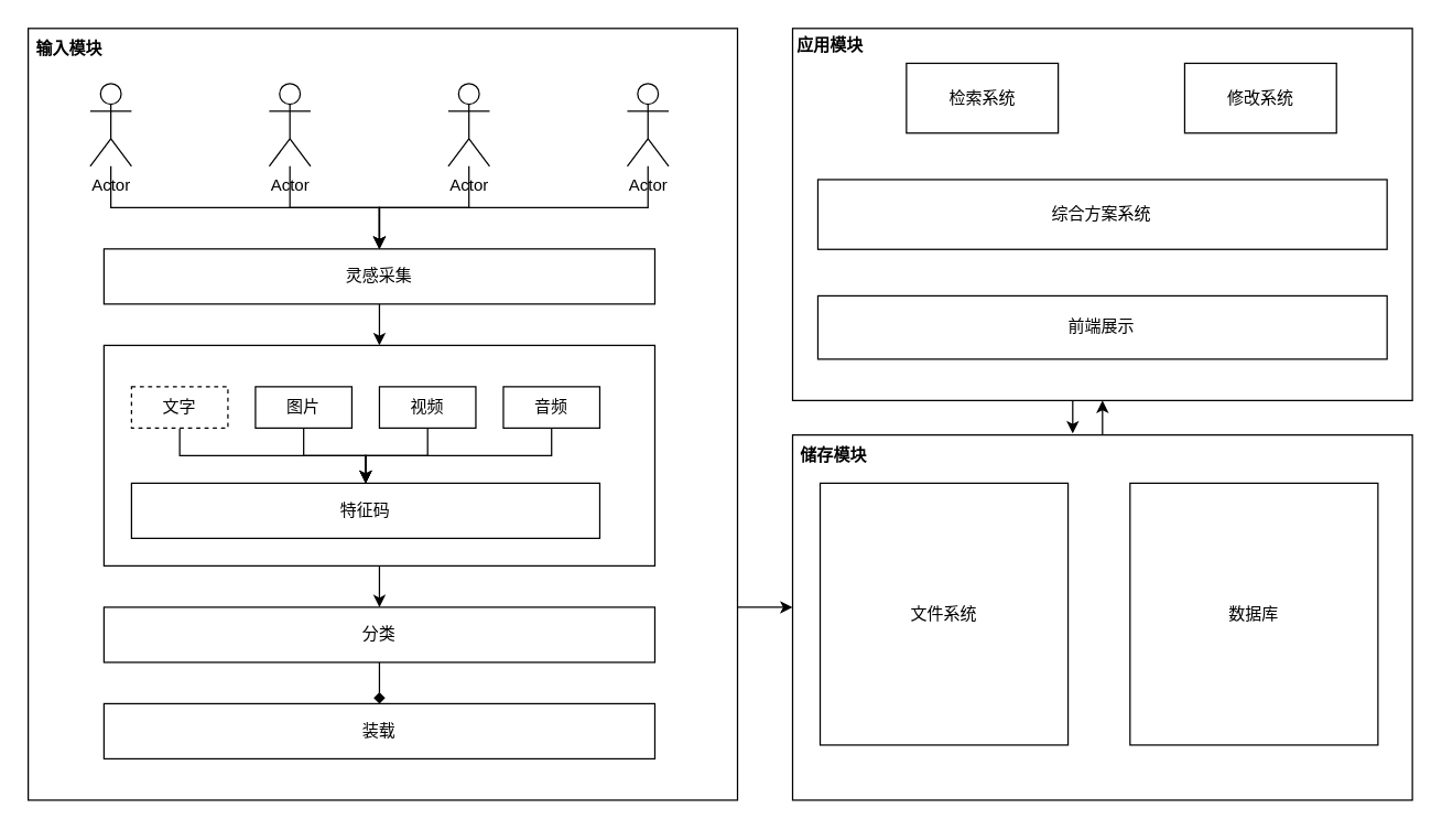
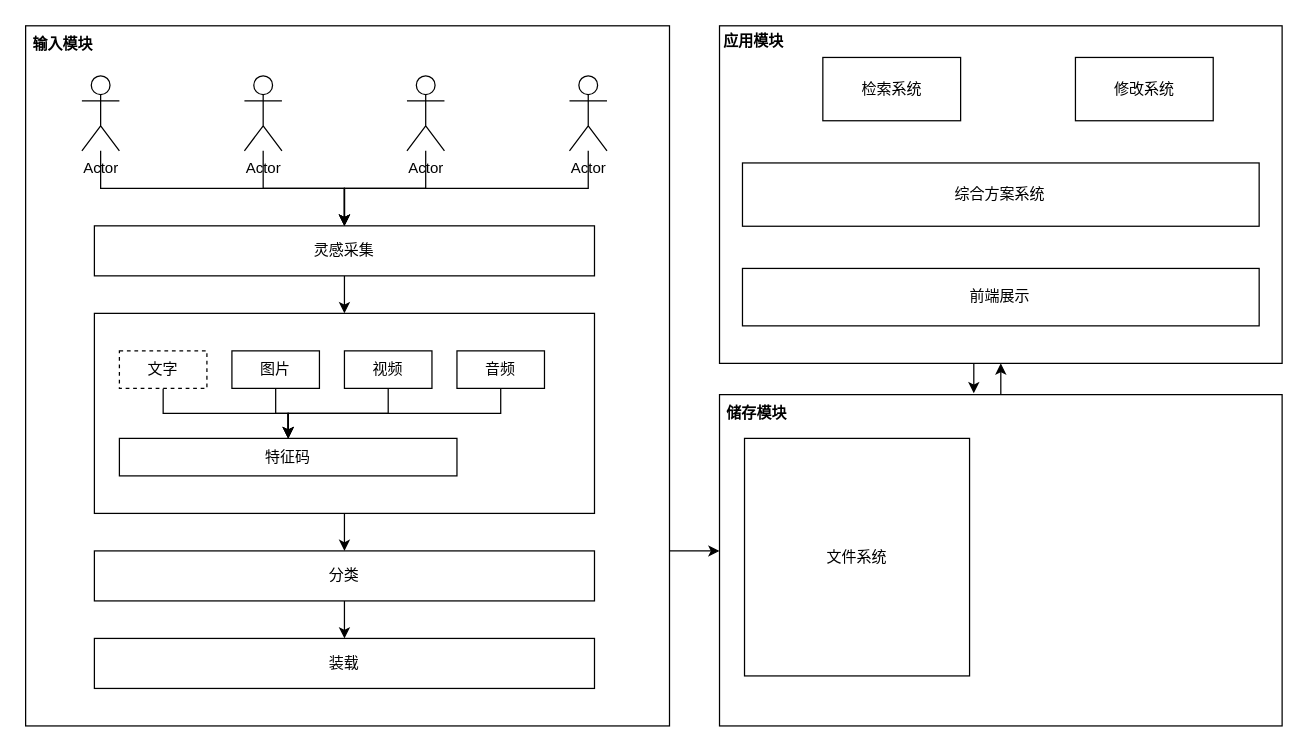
  <mxCell id="0" />
  <mxCell id="1" parent="0" />
  <mxCell id="2" style="edgeStyle=orthogonalEdgeStyle;rounded=0;orthogonalLoop=1;jettySize=auto;html=1;exitX=1;exitY=0.75;exitDx=0;exitDy=0;entryX=0;entryY=0.472;entryDx=0;entryDy=0;entryPerimeter=0;" edge="1" parent="1" source="3" target="30"><mxGeometry relative="1" as="geometry" /></mxCell>
  <mxCell id="3" value="" style="rounded=0;whiteSpace=wrap;html=1;" vertex="1" parent="1"><mxGeometry x="20" y="20" width="515" height="560" as="geometry" /></mxCell>
  <mxCell id="4" value="" style="edgeStyle=orthogonalEdgeStyle;rounded=0;orthogonalLoop=1;jettySize=auto;html=1;" edge="1" parent="1" source="5" target="15"><mxGeometry relative="1" as="geometry" /></mxCell>
  <mxCell id="5" value="灵感采集" style="rounded=0;whiteSpace=wrap;html=1;" vertex="1" parent="1"><mxGeometry x="75" y="180" width="400" height="40" as="geometry" /></mxCell>
  <mxCell id="6" value="" style="edgeStyle=orthogonalEdgeStyle;rounded=0;orthogonalLoop=1;jettySize=auto;html=1;" edge="1" parent="1" source="7" target="5"><mxGeometry relative="1" as="geometry" /></mxCell>
  <mxCell id="7" value="Actor" style="shape=umlActor;verticalLabelPosition=bottom;verticalAlign=top;html=1;outlineConnect=0;" vertex="1" parent="1"><mxGeometry x="65" y="60" width="30" height="60" as="geometry" /></mxCell>
  <mxCell id="8" value="" style="edgeStyle=orthogonalEdgeStyle;rounded=0;orthogonalLoop=1;jettySize=auto;html=1;" edge="1" parent="1" source="9" target="5"><mxGeometry relative="1" as="geometry" /></mxCell>
  <mxCell id="9" value="Actor" style="shape=umlActor;verticalLabelPosition=bottom;verticalAlign=top;html=1;outlineConnect=0;" vertex="1" parent="1"><mxGeometry x="195" y="60" width="30" height="60" as="geometry" /></mxCell>
  <mxCell id="10" value="" style="edgeStyle=orthogonalEdgeStyle;rounded=0;orthogonalLoop=1;jettySize=auto;html=1;" edge="1" parent="1" source="11" target="5"><mxGeometry relative="1" as="geometry" /></mxCell>
  <mxCell id="11" value="Actor" style="shape=umlActor;verticalLabelPosition=bottom;verticalAlign=top;html=1;outlineConnect=0;" vertex="1" parent="1"><mxGeometry x="325" y="60" width="30" height="60" as="geometry" /></mxCell>
  <mxCell id="12" value="" style="edgeStyle=orthogonalEdgeStyle;rounded=0;orthogonalLoop=1;jettySize=auto;html=1;" edge="1" parent="1" source="13" target="5"><mxGeometry relative="1" as="geometry" /></mxCell>
  <mxCell id="13" value="Actor" style="shape=umlActor;verticalLabelPosition=bottom;verticalAlign=top;html=1;outlineConnect=0;" vertex="1" parent="1"><mxGeometry x="455" y="60" width="30" height="60" as="geometry" /></mxCell>
  <mxCell id="14" value="" style="edgeStyle=orthogonalEdgeStyle;rounded=0;orthogonalLoop=1;jettySize=auto;html=1;" edge="1" parent="1" source="15" target="26"><mxGeometry relative="1" as="geometry" /></mxCell>
  <mxCell id="15" value="" style="rounded=0;whiteSpace=wrap;html=1;" vertex="1" parent="1"><mxGeometry x="75" y="250" width="400" height="160" as="geometry" /></mxCell>
  <mxCell id="16" value="" style="edgeStyle=orthogonalEdgeStyle;rounded=0;orthogonalLoop=1;jettySize=auto;html=1;" edge="1" parent="1" source="17" target="24"><mxGeometry relative="1" as="geometry" /></mxCell>
  <mxCell id="17" value="文字" style="rounded=0;whiteSpace=wrap;html=1;dashed=1;" vertex="1" parent="1"><mxGeometry x="95" y="280" width="70" height="30" as="geometry" /></mxCell>
  <mxCell id="18" value="" style="edgeStyle=orthogonalEdgeStyle;rounded=0;orthogonalLoop=1;jettySize=auto;html=1;" edge="1" parent="1" source="19" target="24"><mxGeometry relative="1" as="geometry" /></mxCell>
  <mxCell id="19" value="图片" style="rounded=0;whiteSpace=wrap;html=1;" vertex="1" parent="1"><mxGeometry x="185" y="280" width="70" height="30" as="geometry" /></mxCell>
  <mxCell id="20" value="" style="edgeStyle=orthogonalEdgeStyle;rounded=0;orthogonalLoop=1;jettySize=auto;html=1;" edge="1" parent="1" source="21" target="24"><mxGeometry relative="1" as="geometry" /></mxCell>
  <mxCell id="21" value="视频" style="rounded=0;whiteSpace=wrap;html=1;" vertex="1" parent="1"><mxGeometry x="275" y="280" width="70" height="30" as="geometry" /></mxCell>
  <mxCell id="22" value="" style="edgeStyle=orthogonalEdgeStyle;rounded=0;orthogonalLoop=1;jettySize=auto;html=1;" edge="1" parent="1" source="23" target="24"><mxGeometry relative="1" as="geometry" /></mxCell>
  <mxCell id="23" value="音频" style="rounded=0;whiteSpace=wrap;html=1;" vertex="1" parent="1"><mxGeometry x="365" y="280" width="70" height="30" as="geometry" /></mxCell>
- <mxCell id="24" value="特征码" style="rounded=0;whiteSpace=wrap;html=1;" vertex="1" parent="1"><mxGeometry x="95" y="350" width="340" height="40" as="geometry" /></mxCell>
- <mxCell id="25" value="" style="edgeStyle=orthogonalEdgeStyle;rounded=0;orthogonalLoop=1;jettySize=auto;html=1;endArrow=diamond;" edge="1" parent="1" source="26" target="27"><mxGeometry relative="1" as="geometry" /></mxCell>
+ <mxCell id="24" value="特征码" style="rounded=0;whiteSpace=wrap;html=1;" vertex="1" parent="1"><mxGeometry x="95" y="350" width="270" height="30" as="geometry" /></mxCell>
+ <mxCell id="25" value="" style="edgeStyle=orthogonalEdgeStyle;rounded=0;orthogonalLoop=1;jettySize=auto;html=1;" edge="1" parent="1" source="26" target="27"><mxGeometry relative="1" as="geometry" /></mxCell>
  <mxCell id="26" value="分类" style="rounded=0;whiteSpace=wrap;html=1;" vertex="1" parent="1"><mxGeometry x="75" y="440" width="400" height="40" as="geometry" /></mxCell>
  <mxCell id="27" value="装载" style="rounded=0;whiteSpace=wrap;html=1;" vertex="1" parent="1"><mxGeometry x="75" y="510" width="400" height="40" as="geometry" /></mxCell>
  <mxCell id="28" value="输入模块" style="text;html=1;strokeColor=none;fillColor=none;align=center;verticalAlign=middle;whiteSpace=wrap;rounded=0;fontStyle=1" vertex="1" parent="1"><mxGeometry x="20" y="20" width="60" height="30" as="geometry" /></mxCell>
  <mxCell id="29" value="" style="group" vertex="1" connectable="0" parent="1"><mxGeometry x="575" y="315" width="450" height="265" as="geometry" /></mxCell>
  <mxCell id="30" value="" style="rounded=0;whiteSpace=wrap;html=1;" vertex="1" parent="29"><mxGeometry width="450" height="265" as="geometry" /></mxCell>
  <mxCell id="31" value="文件系统" style="rounded=0;whiteSpace=wrap;html=1;" vertex="1" parent="29"><mxGeometry x="20" y="35" width="180" height="190" as="geometry" /></mxCell>
- <mxCell id="32" value="数据库" style="rounded=0;whiteSpace=wrap;html=1;" vertex="1" parent="29"><mxGeometry x="245" y="35" width="180" height="190" as="geometry" /></mxCell>
  <mxCell id="33" value="储存模块" style="text;html=1;strokeColor=none;fillColor=none;align=center;verticalAlign=middle;whiteSpace=wrap;rounded=0;fontStyle=1" vertex="1" parent="29"><mxGeometry width="60" height="30" as="geometry" /></mxCell>
  <mxCell id="34" value="" style="group" vertex="1" connectable="0" parent="1"><mxGeometry x="575" y="20" width="450" height="270" as="geometry" /></mxCell>
  <mxCell id="35" value="" style="rounded=0;whiteSpace=wrap;html=1;" vertex="1" parent="34"><mxGeometry width="450" height="270" as="geometry" /></mxCell>
  <mxCell id="36" value="修改系统" style="rounded=0;whiteSpace=wrap;html=1;" vertex="1" parent="34"><mxGeometry x="284.694" y="25.313" width="110.204" height="50.625" as="geometry" /></mxCell>
  <mxCell id="37" value="综合方案系统" style="rounded=0;whiteSpace=wrap;html=1;" vertex="1" parent="34"><mxGeometry x="18.367" y="109.688" width="413.265" height="50.625" as="geometry" /></mxCell>
  <mxCell id="38" value="前端展示" style="rounded=0;whiteSpace=wrap;html=1;" vertex="1" parent="34"><mxGeometry x="18.37" y="194.06" width="413.27" height="45.94" as="geometry" /></mxCell>
  <mxCell id="39" value="" style="group" vertex="1" connectable="0" parent="34"><mxGeometry width="192.857" height="75.938" as="geometry" /></mxCell>
  <mxCell id="40" value="检索系统" style="rounded=0;whiteSpace=wrap;html=1;" vertex="1" parent="39"><mxGeometry x="82.653" y="25.313" width="110.204" height="50.625" as="geometry" /></mxCell>
  <mxCell id="41" value="应用模块" style="text;html=1;strokeColor=none;fillColor=none;align=center;verticalAlign=middle;whiteSpace=wrap;rounded=0;fontStyle=1" vertex="1" parent="39"><mxGeometry width="55.102" height="25.313" as="geometry" /></mxCell>
  <mxCell id="42" value="" style="edgeStyle=orthogonalEdgeStyle;rounded=0;orthogonalLoop=1;jettySize=auto;html=1;entryX=0.5;entryY=1;entryDx=0;entryDy=0;exitX=0.5;exitY=0;exitDx=0;exitDy=0;" edge="1" parent="1" source="30" target="35"><mxGeometry relative="1" as="geometry"><mxPoint x="835" y="310" as="sourcePoint" /><mxPoint x="800" y="295" as="targetPoint" /></mxGeometry></mxCell>
  <mxCell id="43" value="" style="endArrow=classic;html=1;rounded=0;entryX=0.452;entryY=-0.004;entryDx=0;entryDy=0;entryPerimeter=0;exitX=0.452;exitY=1.001;exitDx=0;exitDy=0;exitPerimeter=0;" edge="1" parent="1" source="35" target="30"><mxGeometry width="50" height="50" relative="1" as="geometry"><mxPoint x="725" y="370" as="sourcePoint" /><mxPoint x="775" y="320" as="targetPoint" /></mxGeometry></mxCell>
